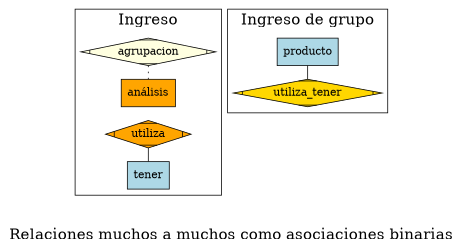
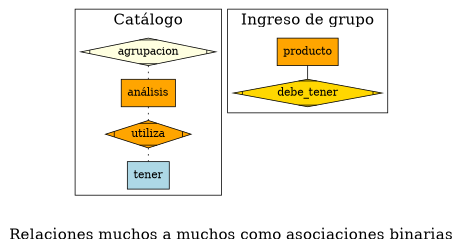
  graph {
    fontsize=20
    label="Relaciones muchos a muchos como asociaciones binarias"
    node [fillcolor=orange shape=box style=filled]
    edge [style=dotted]
    "análisis"
    n2 [fillcolor=lightblue label=tener]
-   producto [fillcolor=lightblue]
-   debe_tener [fillcolor=gold shape=Mdiamond label=utiliza_tener]
+   producto
+   debe_tener [fillcolor=gold shape=Mdiamond]
    agrupacion [fillcolor=lightyellow shape=Mdiamond]
    utiliza [shape=Mdiamond]
    subgraph sub_1 {
      ranksep=5
      root=especificacion
      "análisis"
      n2
      producto
      debe_tener
      agrupacion
      utiliza
    }
    subgraph cluster_2 {
-     label=Ingreso
+     label="Catálogo"
      "análisis"
      n2
      agrupacion
      utiliza
    }
    subgraph cluster_3 {
      label="Ingreso de grupo"
      producto
      debe_tener
    }
    subgraph cluster_4 {
      label="Recolección de resultados"
    }
+   "análisis" -- utiliza
    producto -- debe_tener [style=solid]
    agrupacion -- "análisis"
-   utiliza -- n2 [style=solid]
+   utiliza -- n2
  }
